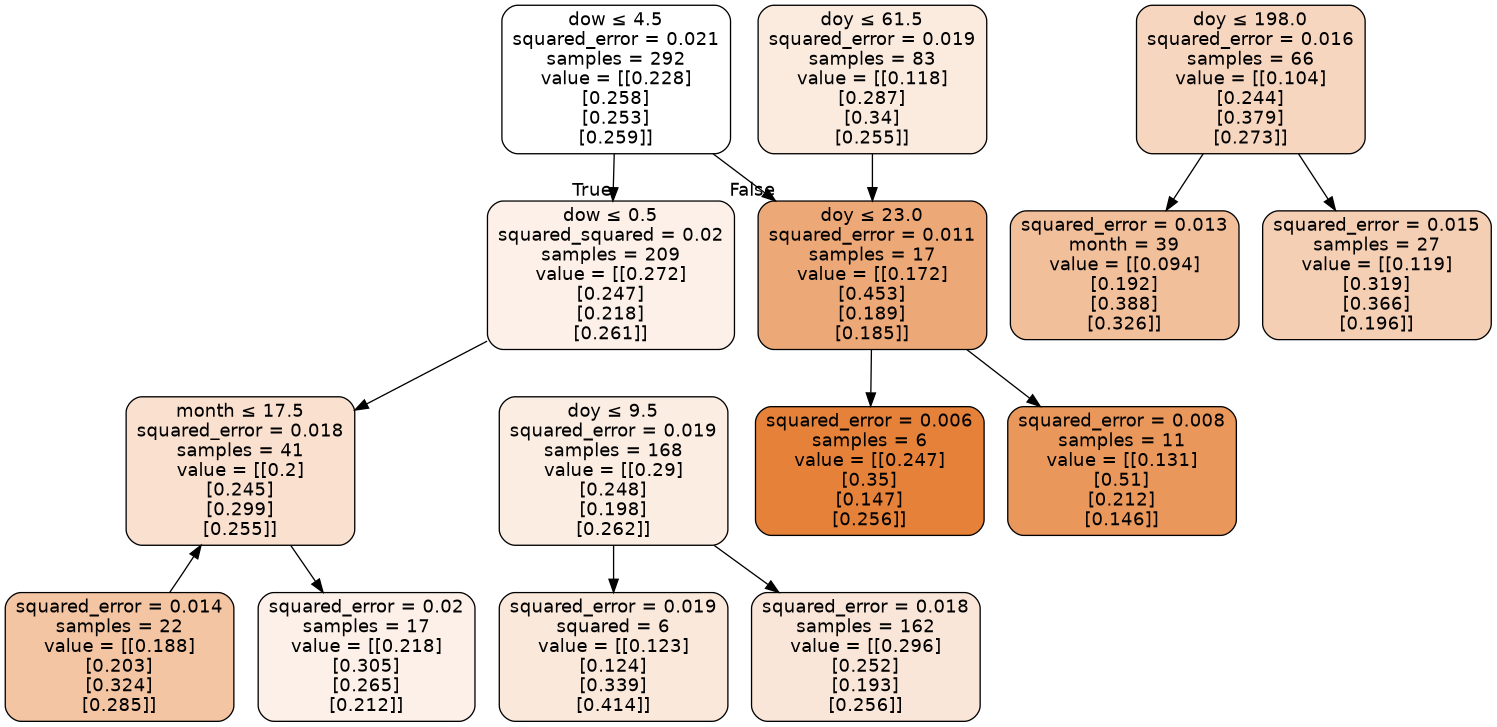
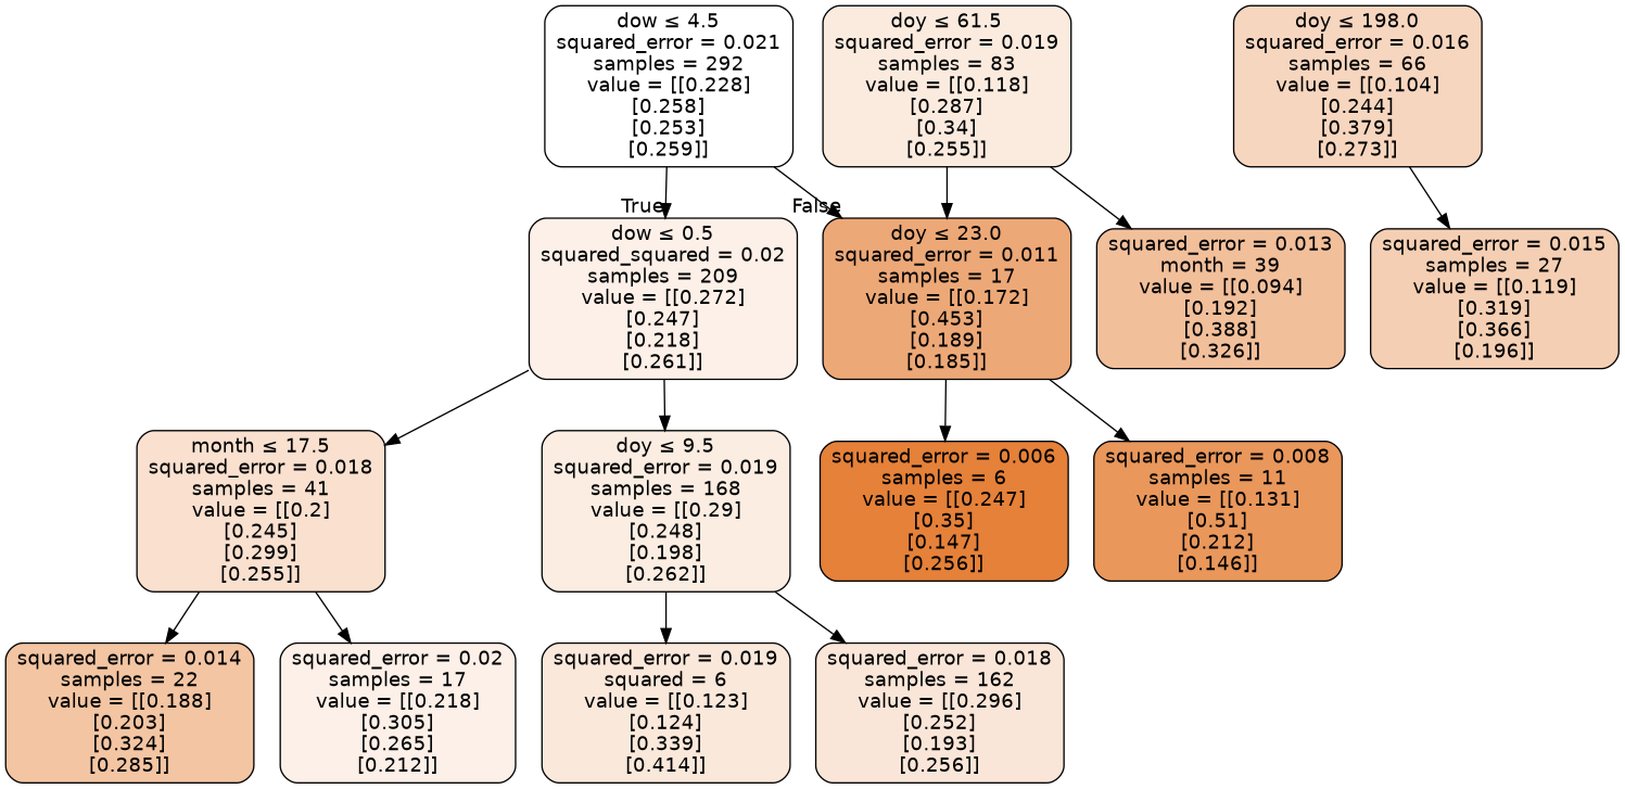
  digraph {
    node [color=black fillcolor="#fcf0e8" fontname=helvetica shape=box style="filled, rounded"]
    edge [fontname=helvetica]
    n1 [fillcolor="#ffffff" label=<dow &le; 4.5<br/>squared_error = 0.021<br/>samples = 292<br/>value = [[0.228]<br/>[0.258]<br/>[0.253]<br/>[0.259]]>]
    n2 [label=<dow &le; 0.5<br/>squared_squared = 0.02<br/>samples = 209<br/>value = [[0.272]<br/>[0.247]<br/>[0.218]<br/>[0.261]]>]
    n3 [fillcolor="#eda877" label=<doy &le; 23.0<br/>squared_error = 0.011<br/>samples = 17<br/>value = [[0.172]<br/>[0.453]<br/>[0.189]<br/>[0.185]]>]
    n4 [fillcolor="#f9e0cf" label=<month &le; 17.5<br/>squared_error = 0.018<br/>samples = 41<br/>value = [[0.2]<br/>[0.245]<br/>[0.299]<br/>[0.255]]>]
    n5 [fillcolor="#fbede2" label=<doy &le; 9.5<br/>squared_error = 0.019<br/>samples = 168<br/>value = [[0.29]<br/>[0.248]<br/>[0.198]<br/>[0.262]]>]
    n6 [fillcolor="#fbebdf" label=<doy &le; 61.5<br/>squared_error = 0.019<br/>samples = 83<br/>value = [[0.118]<br/>[0.287]<br/>[0.34]<br/>[0.255]]>]
    n7 [fillcolor="#f3c5a3" label=<squared_error = 0.014<br/>samples = 22<br/>value = [[0.188]<br/>[0.203]<br/>[0.324]<br/>[0.285]]>]
    n8 [label=<squared_error = 0.02<br/>samples = 17<br/>value = [[0.218]<br/>[0.305]<br/>[0.265]<br/>[0.212]]>]
    n9 [fillcolor="#fae8db" label=<squared_error = 0.019<br/>squared = 6<br/>value = [[0.123]<br/>[0.124]<br/>[0.339]<br/>[0.414]]>]
    n10 [fillcolor="#fae6d8" label=<squared_error = 0.018<br/>samples = 162<br/>value = [[0.296]<br/>[0.252]<br/>[0.193]<br/>[0.256]]>]
    n11 [fillcolor="#e58139" label=<squared_error = 0.006<br/>samples = 6<br/>value = [[0.247]<br/>[0.35]<br/>[0.147]<br/>[0.256]]>]
    n12 [fillcolor="#e9975b" label=<squared_error = 0.008<br/>samples = 11<br/>value = [[0.131]<br/>[0.51]<br/>[0.212]<br/>[0.146]]>]
    n13 [fillcolor="#f7d6bf" label=<doy &le; 198.0<br/>squared_error = 0.016<br/>samples = 66<br/>value = [[0.104]<br/>[0.244]<br/>[0.379]<br/>[0.273]]>]
    n14 [fillcolor="#f2bf9b" label=<squared_error = 0.013<br/>month = 39<br/>value = [[0.094]<br/>[0.192]<br/>[0.388]<br/>[0.326]]>]
    n15 [fillcolor="#f5cfb3" label=<squared_error = 0.015<br/>samples = 27<br/>value = [[0.119]<br/>[0.319]<br/>[0.366]<br/>[0.196]]>]
    n1 -> n2 [headlabel=True labelangle=45 labeldistance=2.5]
    n1 -> n3 [headlabel=False labelangle=-45 labeldistance=2.5]
    n2 -> n4
+   n2 -> n5
    n3 -> n11
    n3 -> n12
-   n7 -> n4
+   n4 -> n7
    n4 -> n8
    n5 -> n9
    n5 -> n10
    n6 -> n3
-   n13 -> n14
+   n6 -> n14
    n13 -> n15
  }
